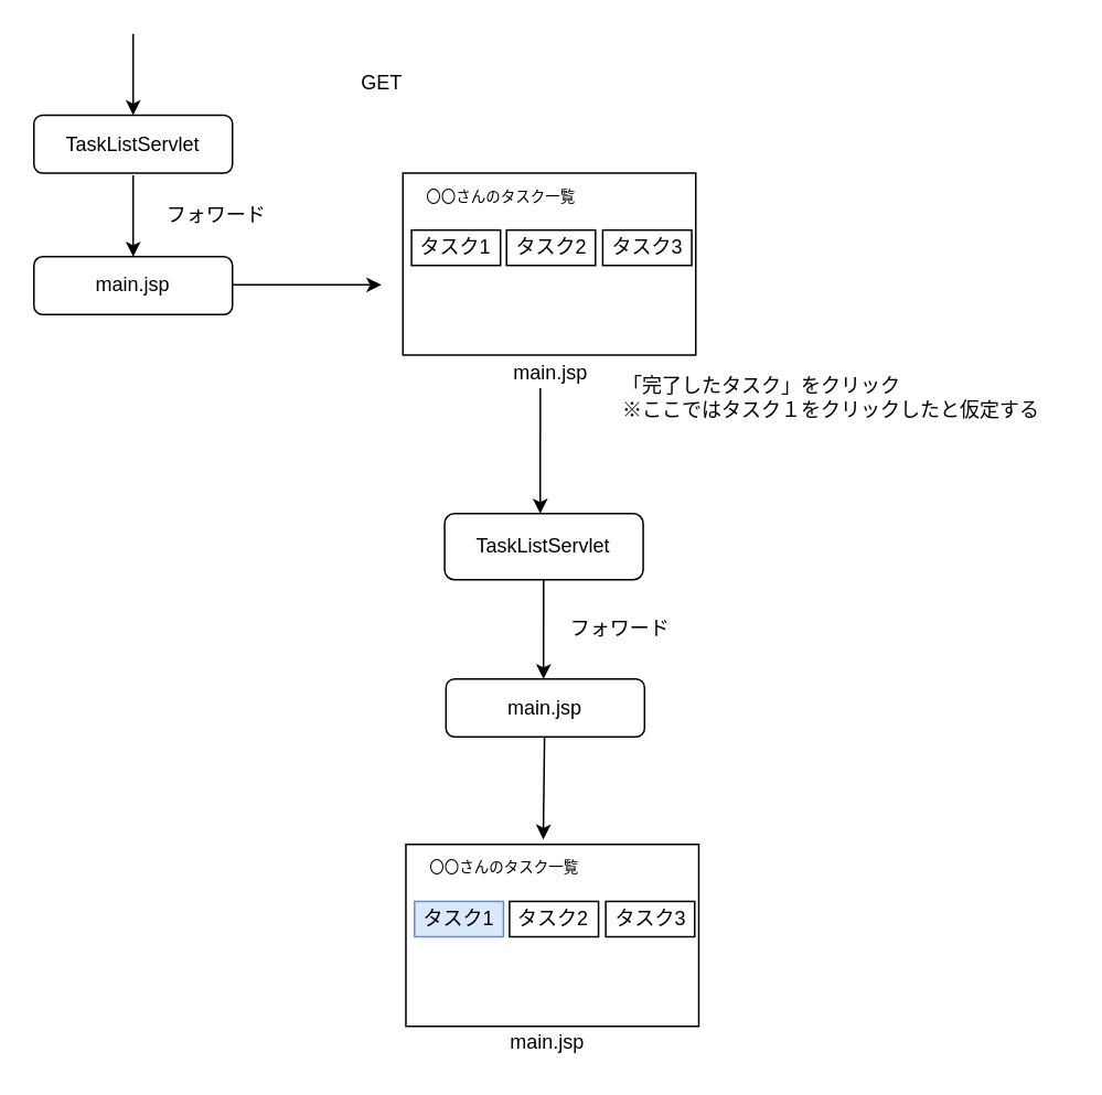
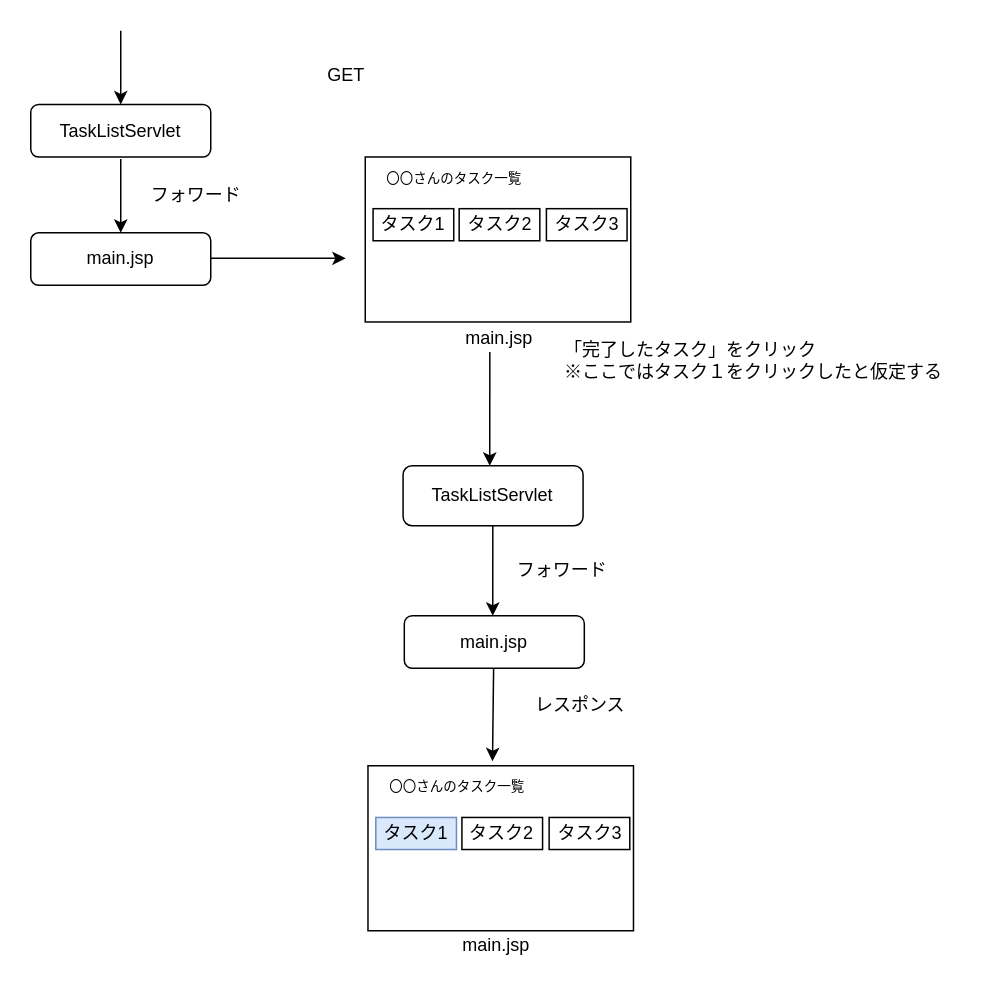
  <mxCell id="0" />
  <mxCell id="1" parent="0" />
  <mxCell id="2" value="main.jsp" style="text;html=1;align=center;verticalAlign=middle;resizable=0;points=[];autosize=1;strokeColor=none;fillColor=none;container=0;" parent="1" vertex="1"><mxGeometry x="302.003" y="215.15" width="60" height="20" as="geometry" /></mxCell>
  <mxCell id="3" value="" style="rounded=0;whiteSpace=wrap;html=1;fontFamily=Helvetica;fontSize=12;fontColor=rgba(0, 0, 0, 1);align=center;strokeColor=rgba(0, 0, 0, 1);fillColor=rgba(255, 255, 255, 1);container=0;" parent="1" vertex="1"><mxGeometry x="243" y="104.15" width="177" height="110" as="geometry" /></mxCell>
  <mxCell id="4" value="〇〇さんのタスク一覧" style="text;html=1;strokeColor=none;fillColor=none;align=center;verticalAlign=middle;whiteSpace=wrap;rounded=0;fontSize=9;container=0;" parent="1" vertex="1"><mxGeometry x="244.82" y="113.73" width="115.18" height="9.57" as="geometry" /></mxCell>
  <mxCell id="5" value="タスク1" style="rounded=0;whiteSpace=wrap;html=1;align=center;container=0;" parent="1" vertex="1"><mxGeometry x="248.22" y="138.62" width="53.77" height="21.38" as="geometry" /></mxCell>
  <mxCell id="6" value="TaskListServlet" style="rounded=1;whiteSpace=wrap;html=1;" parent="1" vertex="1"><mxGeometry x="20" y="69.15" width="120" height="35" as="geometry" /></mxCell>
  <mxCell id="7" value="" style="endArrow=classic;html=1;rounded=0;entryX=0.5;entryY=0;entryDx=0;entryDy=0;" parent="1" target="6" edge="1"><mxGeometry width="50" height="50" relative="1" as="geometry"><mxPoint x="80" y="20" as="sourcePoint" /><mxPoint x="80" y="60" as="targetPoint" /></mxGeometry></mxCell>
  <mxCell id="8" value="GET" style="text;html=1;align=center;verticalAlign=middle;resizable=0;points=[];autosize=1;strokeColor=none;fillColor=none;" parent="1" vertex="1"><mxGeometry x="210" y="40" width="40" height="20" as="geometry" /></mxCell>
  <mxCell id="9" value="main.jsp" style="rounded=1;whiteSpace=wrap;html=1;" parent="1" vertex="1"><mxGeometry x="20" y="154.71" width="120" height="35" as="geometry" /></mxCell>
  <mxCell id="10" value="" style="endArrow=classic;html=1;rounded=0;entryX=0.5;entryY=0;entryDx=0;entryDy=0;" parent="1" target="9" edge="1"><mxGeometry width="50" height="50" relative="1" as="geometry"><mxPoint x="80" y="105.56" as="sourcePoint" /><mxPoint x="80" y="145.56" as="targetPoint" /></mxGeometry></mxCell>
  <mxCell id="11" value="フォワード" style="text;html=1;align=center;verticalAlign=middle;resizable=0;points=[];autosize=1;strokeColor=none;fillColor=none;" parent="1" vertex="1"><mxGeometry x="90" y="120" width="80" height="20" as="geometry" /></mxCell>
  <mxCell id="12" value="" style="endArrow=classic;html=1;rounded=0;" parent="1" edge="1"><mxGeometry width="50" height="50" relative="1" as="geometry"><mxPoint x="140" y="171.71" as="sourcePoint" /><mxPoint x="230" y="171.71" as="targetPoint" /></mxGeometry></mxCell>
  <mxCell id="13" value="タスク2" style="rounded=0;whiteSpace=wrap;html=1;align=center;container=0;" parent="1" vertex="1"><mxGeometry x="305.62" y="138.62" width="53.77" height="21.38" as="geometry" /></mxCell>
  <mxCell id="14" value="タスク3" style="rounded=0;whiteSpace=wrap;html=1;align=center;container=0;" parent="1" vertex="1"><mxGeometry x="363.77" y="138.62" width="53.77" height="21.38" as="geometry" /></mxCell>
  <mxCell id="15" value="main.jsp" style="text;html=1;align=center;verticalAlign=middle;resizable=0;points=[];autosize=1;strokeColor=none;fillColor=none;container=0;" parent="1" vertex="1"><mxGeometry x="299.823" y="620" width="60" height="20" as="geometry" /></mxCell>
  <mxCell id="16" value="" style="rounded=0;whiteSpace=wrap;html=1;fontFamily=Helvetica;fontSize=12;fontColor=rgba(0, 0, 0, 1);align=center;strokeColor=rgba(0, 0, 0, 1);fillColor=rgba(255, 255, 255, 1);container=0;" parent="1" vertex="1"><mxGeometry x="244.82" y="510" width="177" height="110" as="geometry" /></mxCell>
  <mxCell id="17" value="〇〇さんのタスク一覧" style="text;html=1;strokeColor=none;fillColor=none;align=center;verticalAlign=middle;whiteSpace=wrap;rounded=0;fontSize=9;container=0;" parent="1" vertex="1"><mxGeometry x="246.64" y="519.58" width="115.18" height="9.57" as="geometry" /></mxCell>
  <mxCell id="18" value="タスク1" style="rounded=0;whiteSpace=wrap;html=1;align=center;container=0;fillColor=#dae8fc;strokeColor=#6c8ebf;" parent="1" vertex="1"><mxGeometry x="250.04" y="544.47" width="53.77" height="21.38" as="geometry" /></mxCell>
  <mxCell id="19" value="タスク2" style="rounded=0;whiteSpace=wrap;html=1;align=center;container=0;" parent="1" vertex="1"><mxGeometry x="307.44" y="544.47" width="53.77" height="21.38" as="geometry" /></mxCell>
  <mxCell id="20" value="タスク3" style="rounded=0;whiteSpace=wrap;html=1;align=center;container=0;" parent="1" vertex="1"><mxGeometry x="365.59" y="544.47" width="53.77" height="21.38" as="geometry" /></mxCell>
  <mxCell id="21" value="「完了したタスク」をクリック&lt;br&gt;※ここではタスク１をクリックしたと仮定する" style="text;html=1;align=left;verticalAlign=middle;resizable=0;points=[];autosize=1;strokeColor=none;fillColor=none;" parent="1" vertex="1"><mxGeometry x="373.77" y="225" width="270" height="30" as="geometry" /></mxCell>
  <mxCell id="22" value="" style="endArrow=classic;html=1;rounded=0;" parent="1" edge="1"><mxGeometry width="50" height="50" relative="1" as="geometry"><mxPoint x="326.04" y="234.15" as="sourcePoint" /><mxPoint x="326" y="310" as="targetPoint" /></mxGeometry></mxCell>
  <mxCell id="23" value="TaskListServlet" style="rounded=1;whiteSpace=wrap;html=1;align=center;" parent="1" vertex="1"><mxGeometry x="268.22" y="310" width="120" height="40" as="geometry" /></mxCell>
  <mxCell id="24" value="" style="endArrow=classic;html=1;rounded=0;" parent="1" edge="1"><mxGeometry width="50" height="50" relative="1" as="geometry"><mxPoint x="328.04" y="350" as="sourcePoint" /><mxPoint x="328" y="410" as="targetPoint" /></mxGeometry></mxCell>
  <mxCell id="25" value="フォワード" style="text;html=1;align=center;verticalAlign=middle;resizable=0;points=[];autosize=1;strokeColor=none;fillColor=none;" parent="1" vertex="1"><mxGeometry x="334" y="370" width="80" height="20" as="geometry" /></mxCell>
  <mxCell id="26" value="main.jsp" style="rounded=1;whiteSpace=wrap;html=1;" parent="1" vertex="1"><mxGeometry x="269.04" y="410" width="120" height="35" as="geometry" /></mxCell>
  <mxCell id="27" value="" style="endArrow=classic;html=1;rounded=0;entryX=0.469;entryY=-0.027;entryDx=0;entryDy=0;entryPerimeter=0;" parent="1" target="16" edge="1"><mxGeometry width="50" height="50" relative="1" as="geometry"><mxPoint x="328.58" y="445" as="sourcePoint" /><mxPoint x="328.54" y="490.85" as="targetPoint" /></mxGeometry></mxCell>
+ <mxCell id="28" value="レスポンス" style="text;html=1;align=center;verticalAlign=middle;resizable=0;points=[];autosize=1;strokeColor=none;fillColor=none;" parent="1" vertex="1"><mxGeometry x="346.04" y="460" width="80" height="20" as="geometry" /></mxCell>
